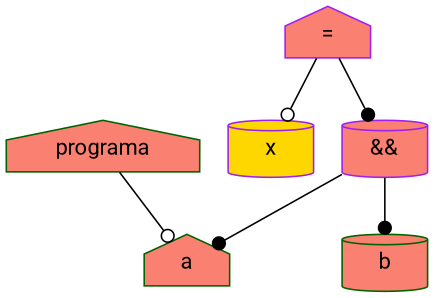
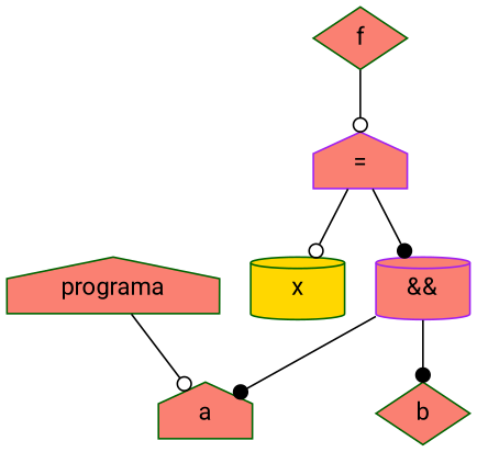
  digraph {
    fontname=Roboto
    node [color=darkgreen fillcolor=salmon fontname=Roboto shape=house style=filled]
    edge [arrowhead=odot fontname=Roboto]
    n1 [label=programa]
    n2 [label=a]
+   n3 [label=f shape=diamond]
    n4 [color=purple label="="]
-   n5 [color=purple fillcolor=gold label=x shape=cylinder]
+   n5 [fillcolor=gold label=x shape=cylinder]
    n6 [color=purple label="&&" shape=cylinder]
-   n7 [label=b shape=cylinder]
+   n7 [label=b shape=diamond]
    n1 -> n2
+   n3 -> n4
    n4 -> n5
    n4 -> n6 [arrowhead=dot]
    n6 -> n2 [arrowhead=dot]
    n6 -> n7 [arrowhead=dot]
  }
